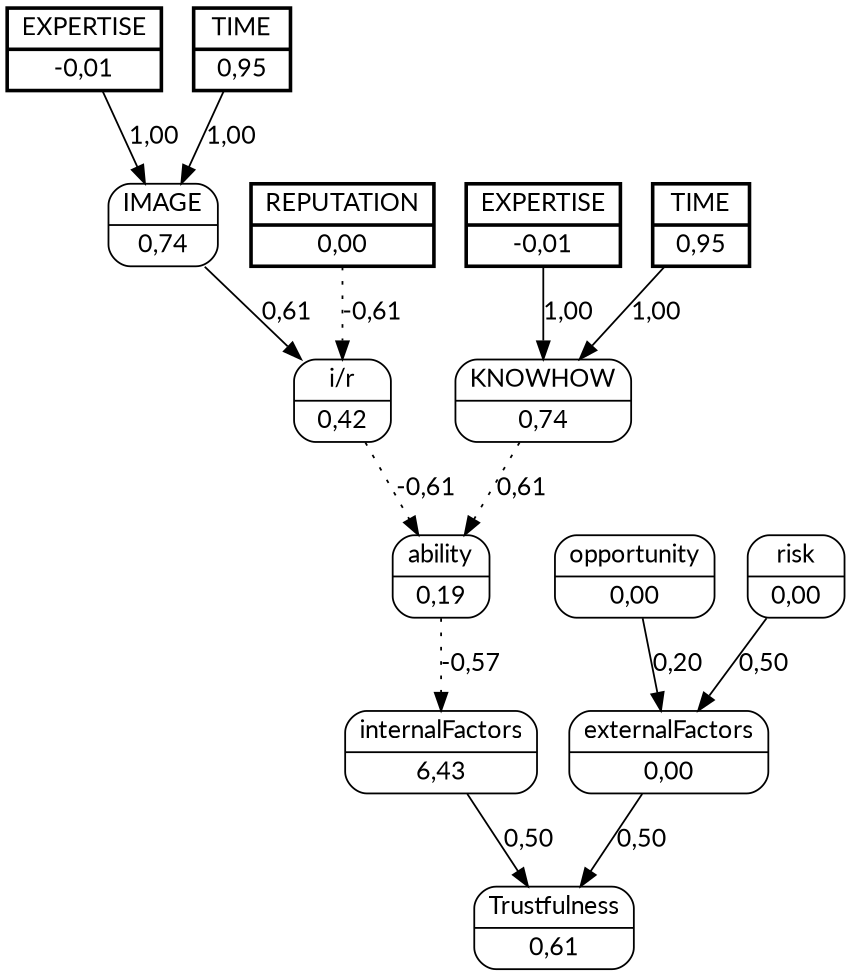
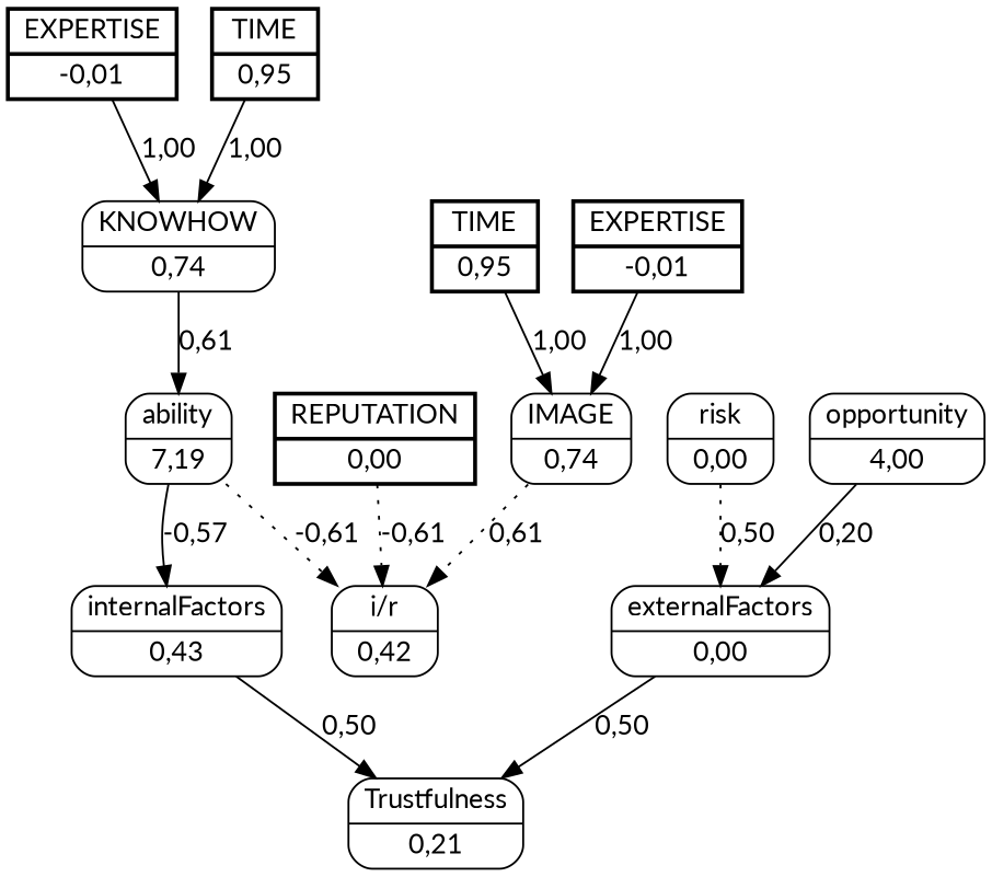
  digraph {
    fontname=Lato
    node [fontname=Lato shape=record style=rounded]
    edge [fontname=Lato]
    n1 [label="{EXPERTISE | -0,01}" penwidth=2 peripheries=2 style=bold]
    n2 [label="{IMAGE | 0,74}"]
    n3 [label="{i/r | 0,42}"]
    n4 [label="{TIME | 0,95}" penwidth=2 peripheries=2 style=bold]
    n5 [label="{REPUTATION | 0,00}" penwidth=2 peripheries=2 style=bold]
-   n6 [label="{ability | 0,19}"]
+   n6 [label="{ability | 7,19}"]
    n7 [label="{EXPERTISE | -0,01}" penwidth=2 peripheries=2 style=bold]
    n8 [label="{KNOWHOW | 0,74}"]
    n9 [label="{TIME | 0,95}" penwidth=2 peripheries=2 style=bold]
-   n10 [label="{internalFactors | 6,43}"]
-   n11 [label="{Trustfulness | 0,61}"]
+   n10 [label="{internalFactors | 0,43}"]
+   n11 [label="{Trustfulness | 0,21}"]
    n12 [label="{risk | 0,00}"]
    n13 [label="{externalFactors | 0,00}"]
-   n14 [label="{opportunity | 0,00}"]
+   n14 [label="{opportunity | 4,00}"]
    n1 -> n2 [label="1,00"]
-   n2 -> n3 [label="0,61"]
-   n3 -> n6 [label="-0,61" style=dotted]
+   n2 -> n3 [label="0,61" style=dotted]
+   n6 -> n3 [label="-0,61" style=dotted]
    n4 -> n2 [label="1,00"]
    n5 -> n3 [label="-0,61" style=dotted]
-   n6 -> n10 [label="-0,57" style=dotted]
+   n6 -> n10 [label="-0,57" style=solid]
    n7 -> n8 [label="1,00"]
-   n8 -> n6 [label="0,61" style=dotted]
+   n8 -> n6 [label="0,61"]
    n9 -> n8 [label="1,00"]
    n10 -> n11 [label="0,50"]
-   n12 -> n13 [label="0,50"]
+   n12 -> n13 [label="0,50" style=dotted]
    n13 -> n11 [label="0,50"]
    n14 -> n13 [label="0,20"]
  }
